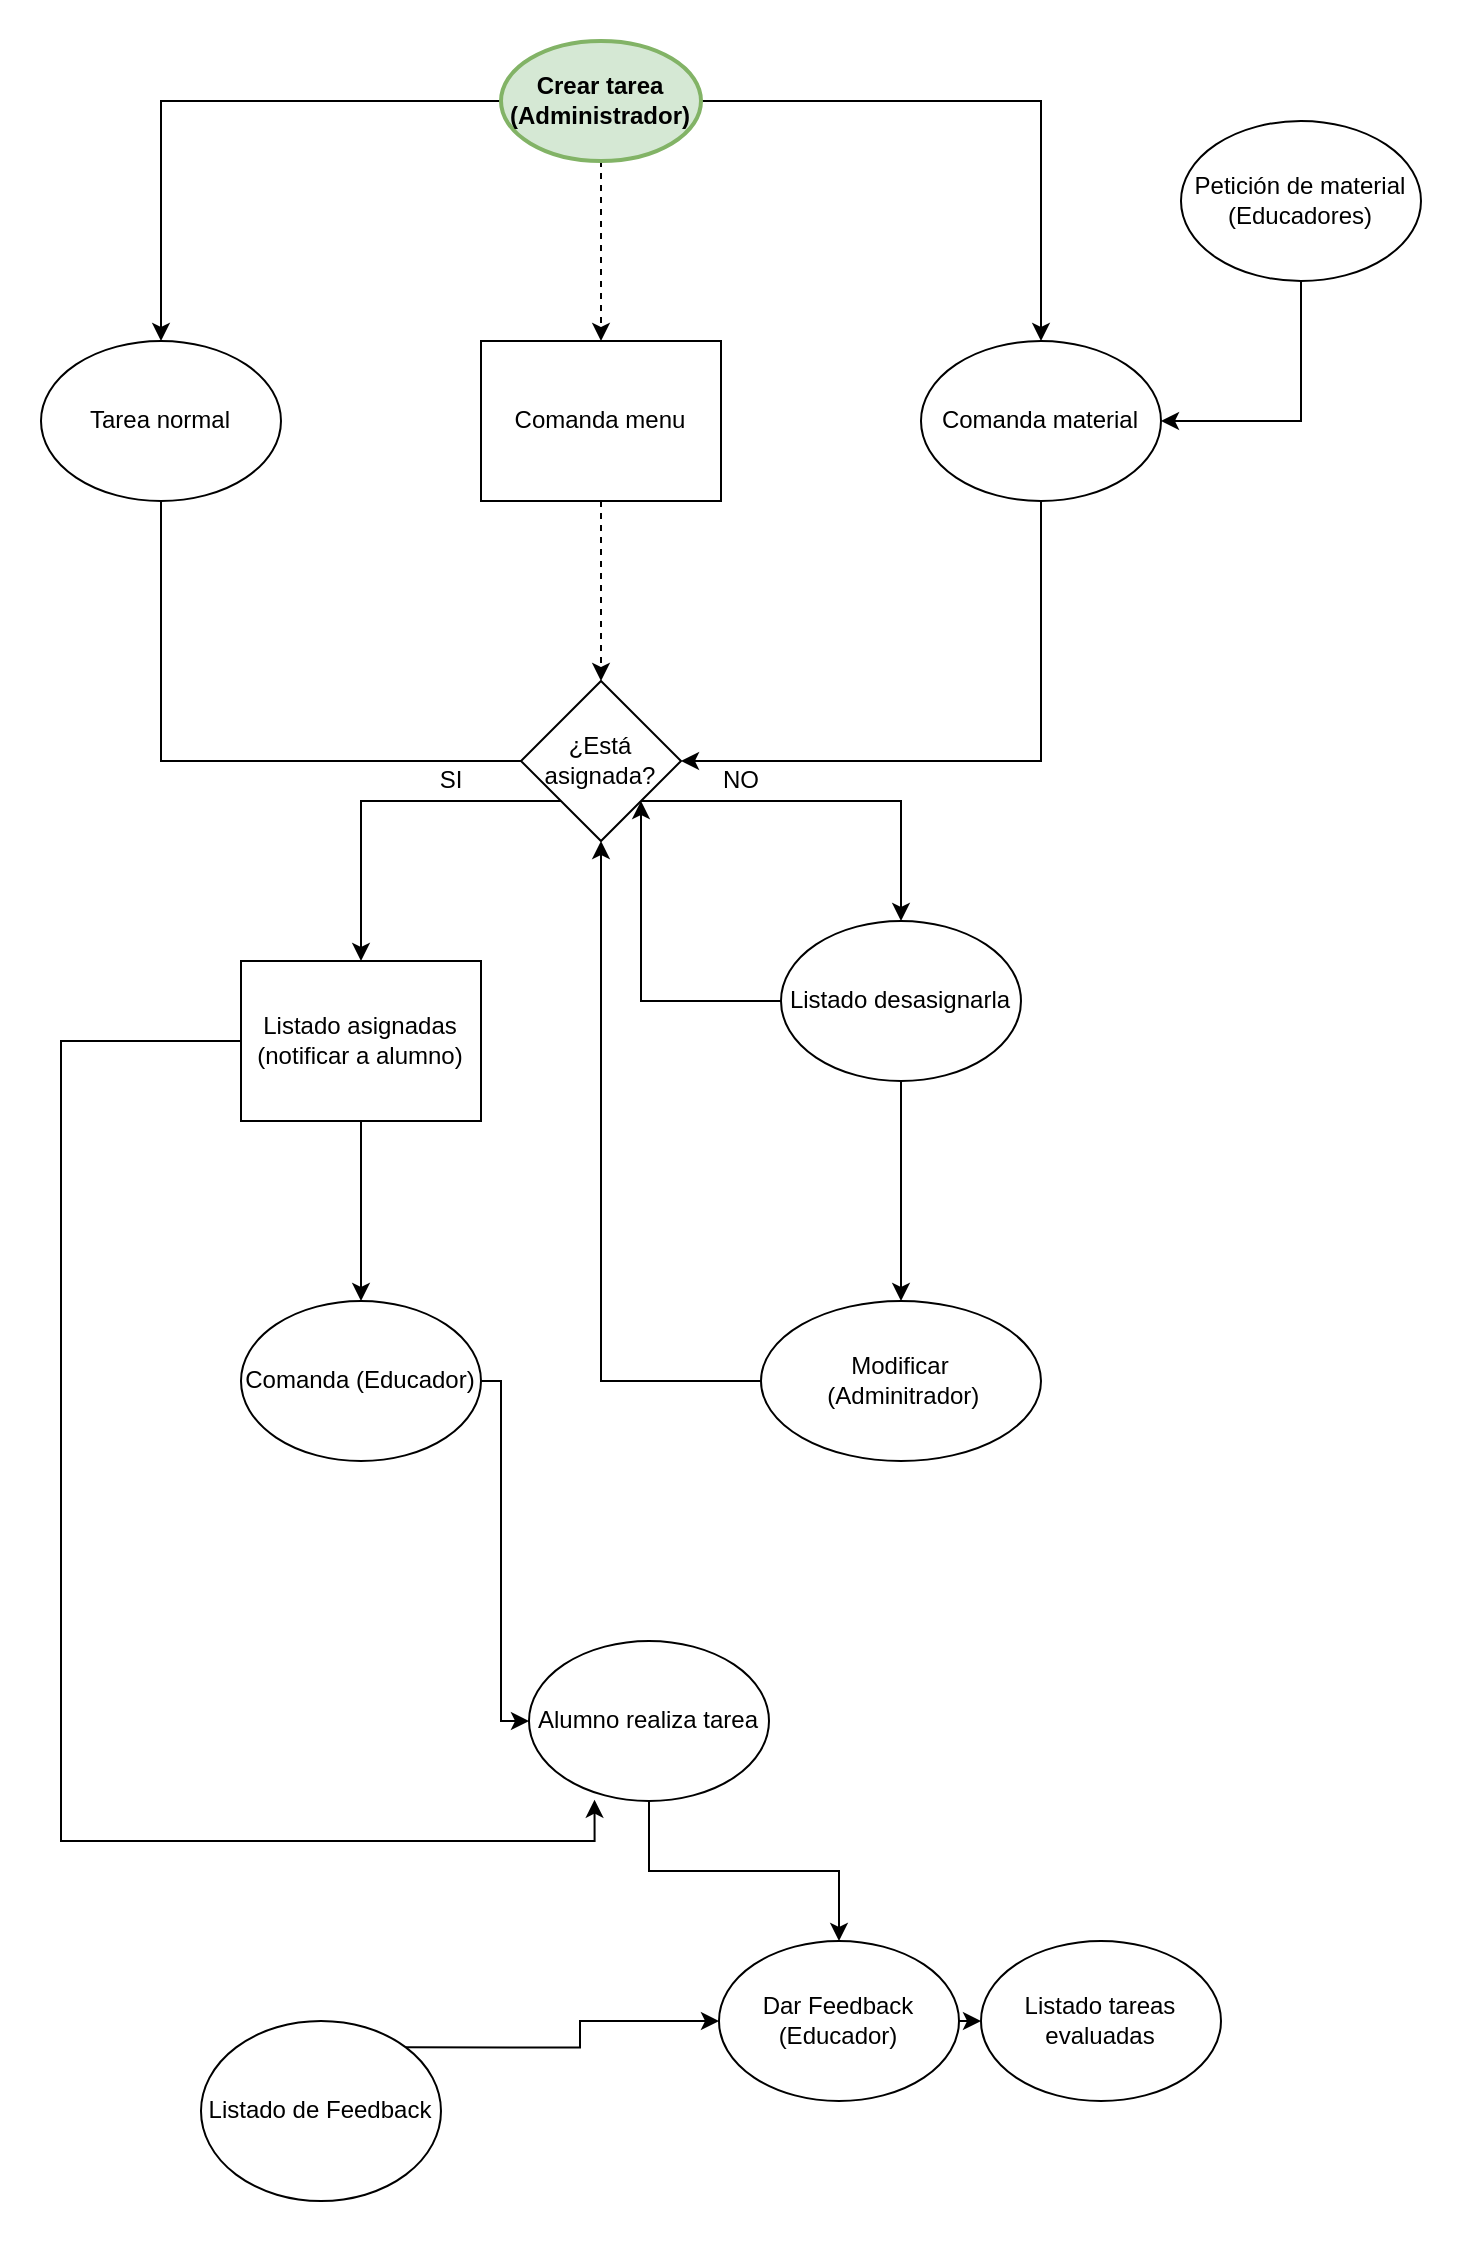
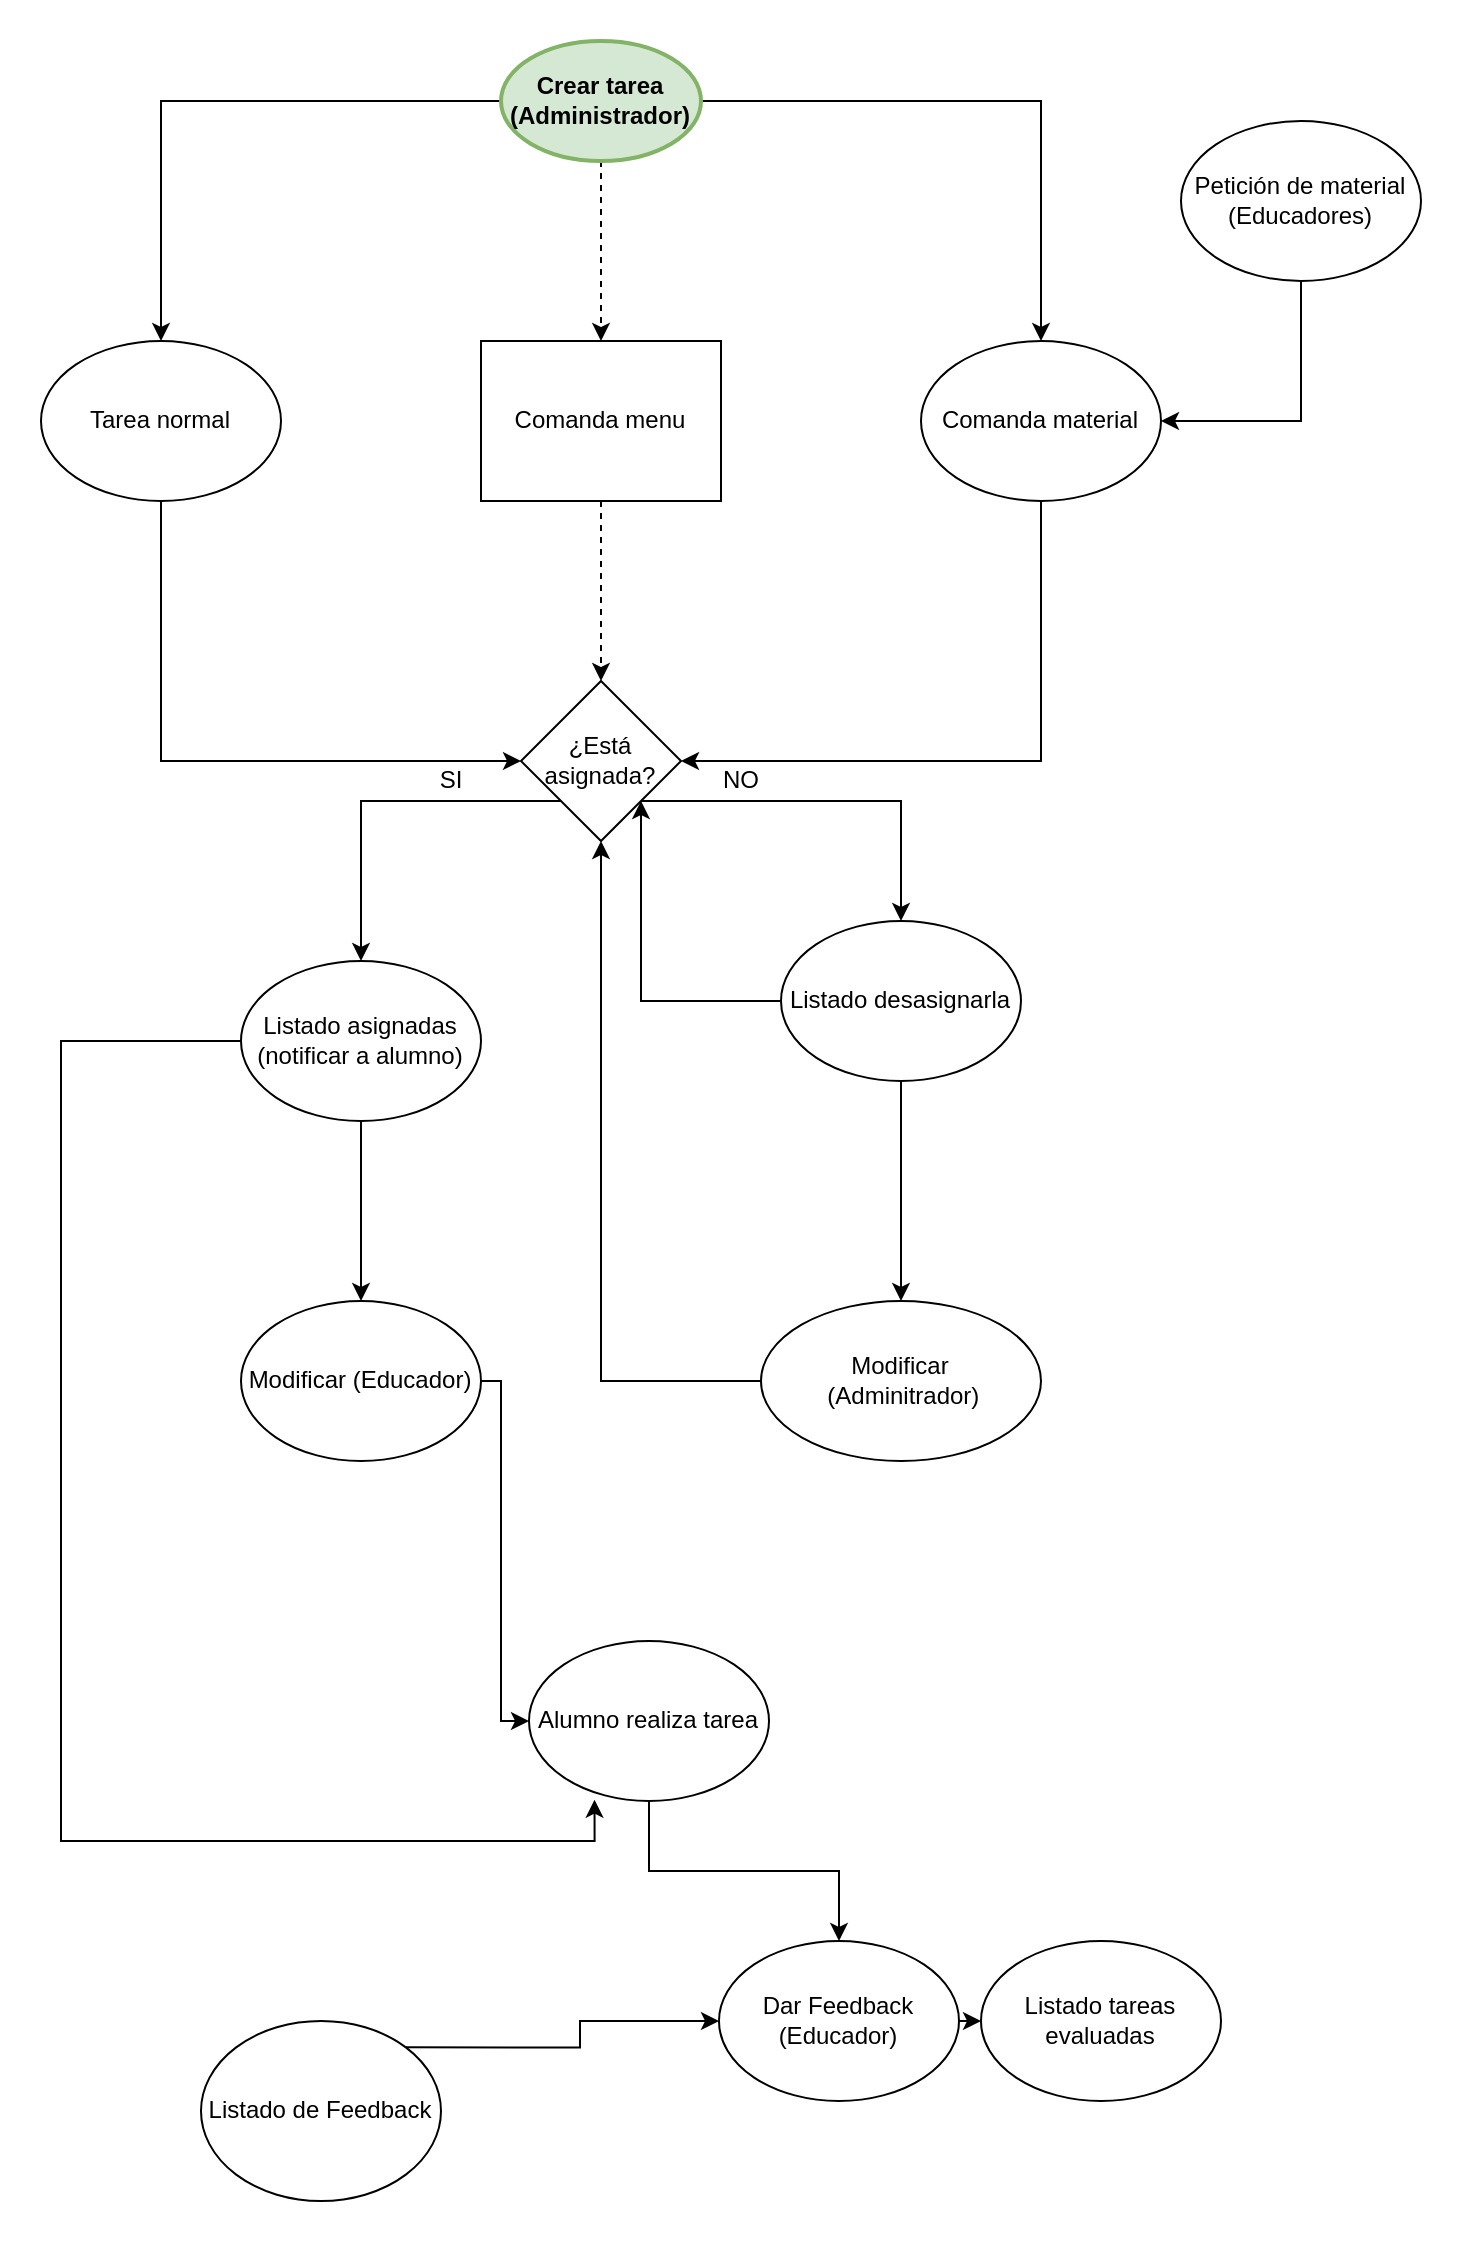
  <mxCell id="0" />
  <mxCell id="1" parent="0" />
  <mxCell id="2" style="edgeStyle=orthogonalEdgeStyle;rounded=0;orthogonalLoop=1;jettySize=auto;html=1;exitX=1;exitY=0.5;exitDx=0;exitDy=0;exitPerimeter=0;" edge="1" parent="1" source="5" target="11"><mxGeometry relative="1" as="geometry" /></mxCell>
  <mxCell id="3" style="edgeStyle=orthogonalEdgeStyle;rounded=0;orthogonalLoop=1;jettySize=auto;html=1;exitX=0.5;exitY=1;exitDx=0;exitDy=0;exitPerimeter=0;entryX=0.5;entryY=0;entryDx=0;entryDy=0;dashed=1;" edge="1" parent="1" source="5" target="9"><mxGeometry relative="1" as="geometry" /></mxCell>
  <mxCell id="4" style="edgeStyle=orthogonalEdgeStyle;rounded=0;orthogonalLoop=1;jettySize=auto;html=1;exitX=0;exitY=0.5;exitDx=0;exitDy=0;exitPerimeter=0;entryX=0.5;entryY=0;entryDx=0;entryDy=0;" edge="1" parent="1" source="5" target="7"><mxGeometry relative="1" as="geometry" /></mxCell>
  <mxCell id="5" value="&lt;b&gt;Crear tarea&lt;br&gt;(Administrador)&lt;br&gt;&lt;/b&gt;" style="strokeWidth=2;html=1;shape=mxgraph.flowchart.start_1;whiteSpace=wrap;rounded=1;fillColor=#d5e8d4;strokeColor=#82b366;" vertex="1" parent="1"><mxGeometry x="250" y="20" width="100" height="60" as="geometry" /></mxCell>
- <mxCell id="6" style="edgeStyle=orthogonalEdgeStyle;rounded=0;orthogonalLoop=1;jettySize=auto;html=1;exitX=0.5;exitY=1;exitDx=0;exitDy=0;entryX=0;entryY=0.5;entryDx=0;entryDy=0;endArrow=none;" edge="1" parent="1" source="7" target="16"><mxGeometry relative="1" as="geometry" /></mxCell>
+ <mxCell id="6" style="edgeStyle=orthogonalEdgeStyle;rounded=0;orthogonalLoop=1;jettySize=auto;html=1;exitX=0.5;exitY=1;exitDx=0;exitDy=0;entryX=0;entryY=0.5;entryDx=0;entryDy=0;" edge="1" parent="1" source="7" target="16"><mxGeometry relative="1" as="geometry" /></mxCell>
  <mxCell id="7" value="Tarea normal&lt;br&gt;" style="ellipse;whiteSpace=wrap;html=1;" vertex="1" parent="1"><mxGeometry x="20" y="170" width="120" height="80" as="geometry" /></mxCell>
  <mxCell id="8" style="edgeStyle=orthogonalEdgeStyle;rounded=0;orthogonalLoop=1;jettySize=auto;html=1;exitX=0.5;exitY=1;exitDx=0;exitDy=0;entryX=0.5;entryY=0;entryDx=0;entryDy=0;dashed=1;" edge="1" parent="1" source="9" target="16"><mxGeometry relative="1" as="geometry" /></mxCell>
  <mxCell id="9" value="Comanda menu" style="whiteSpace=wrap;html=1;rounded=0;" vertex="1" parent="1"><mxGeometry x="240" y="170" width="120" height="80" as="geometry" /></mxCell>
  <mxCell id="10" style="edgeStyle=orthogonalEdgeStyle;rounded=0;orthogonalLoop=1;jettySize=auto;html=1;exitX=0.5;exitY=1;exitDx=0;exitDy=0;entryX=1;entryY=0.5;entryDx=0;entryDy=0;" edge="1" parent="1" source="11" target="16"><mxGeometry relative="1" as="geometry" /></mxCell>
  <mxCell id="11" value="Comanda material" style="ellipse;whiteSpace=wrap;html=1;" vertex="1" parent="1"><mxGeometry x="460" y="170" width="120" height="80" as="geometry" /></mxCell>
  <mxCell id="12" style="edgeStyle=orthogonalEdgeStyle;rounded=0;orthogonalLoop=1;jettySize=auto;html=1;exitX=0.5;exitY=1;exitDx=0;exitDy=0;entryX=1;entryY=0.5;entryDx=0;entryDy=0;" edge="1" parent="1" source="13" target="11"><mxGeometry relative="1" as="geometry"><Array as="points"><mxPoint x="650" y="210" /></Array></mxGeometry></mxCell>
  <mxCell id="13" value="Petición de material (Educadores)" style="ellipse;whiteSpace=wrap;html=1;" vertex="1" parent="1"><mxGeometry x="590" y="60" width="120" height="80" as="geometry" /></mxCell>
  <mxCell id="14" style="edgeStyle=orthogonalEdgeStyle;rounded=0;orthogonalLoop=1;jettySize=auto;html=1;exitX=0;exitY=1;exitDx=0;exitDy=0;entryX=0.5;entryY=0;entryDx=0;entryDy=0;" edge="1" parent="1" source="16" target="22"><mxGeometry relative="1" as="geometry" /></mxCell>
  <mxCell id="15" style="edgeStyle=orthogonalEdgeStyle;rounded=0;orthogonalLoop=1;jettySize=auto;html=1;exitX=1;exitY=1;exitDx=0;exitDy=0;entryX=0.5;entryY=0;entryDx=0;entryDy=0;" edge="1" parent="1" source="16" target="19"><mxGeometry relative="1" as="geometry" /></mxCell>
  <mxCell id="16" value="¿Está asignada?" style="rhombus;whiteSpace=wrap;html=1;" vertex="1" parent="1"><mxGeometry x="260" y="340" width="80" height="80" as="geometry" /></mxCell>
  <mxCell id="17" style="edgeStyle=orthogonalEdgeStyle;rounded=0;orthogonalLoop=1;jettySize=auto;html=1;exitX=0.5;exitY=1;exitDx=0;exitDy=0;entryX=0.5;entryY=0;entryDx=0;entryDy=0;" edge="1" parent="1" source="19" target="28"><mxGeometry relative="1" as="geometry" /></mxCell>
  <mxCell id="18" style="edgeStyle=orthogonalEdgeStyle;rounded=0;orthogonalLoop=1;jettySize=auto;html=1;exitX=0;exitY=0.5;exitDx=0;exitDy=0;entryX=1;entryY=1;entryDx=0;entryDy=0;" edge="1" parent="1" source="19" target="16"><mxGeometry relative="1" as="geometry" /></mxCell>
  <mxCell id="19" value="Listado desasignarla" style="ellipse;whiteSpace=wrap;html=1;" vertex="1" parent="1"><mxGeometry x="390" y="460" width="120" height="80" as="geometry" /></mxCell>
  <mxCell id="20" style="edgeStyle=orthogonalEdgeStyle;rounded=0;orthogonalLoop=1;jettySize=auto;html=1;exitX=0.5;exitY=1;exitDx=0;exitDy=0;entryX=0.5;entryY=0;entryDx=0;entryDy=0;" edge="1" parent="1" source="22" target="26"><mxGeometry relative="1" as="geometry" /></mxCell>
  <mxCell id="21" style="edgeStyle=orthogonalEdgeStyle;rounded=0;orthogonalLoop=1;jettySize=auto;html=1;exitX=0;exitY=0.5;exitDx=0;exitDy=0;entryX=0.273;entryY=0.992;entryDx=0;entryDy=0;entryPerimeter=0;" edge="1" parent="1" source="22" target="32"><mxGeometry relative="1" as="geometry"><Array as="points"><mxPoint x="30" y="520" /><mxPoint x="30" y="920" /><mxPoint x="297" y="920" /></Array></mxGeometry></mxCell>
- <mxCell id="22" value="Listado asignadas (notificar a alumno)" style="whiteSpace=wrap;html=1;rounded=0;" vertex="1" parent="1"><mxGeometry x="120" y="480" width="120" height="80" as="geometry" /></mxCell>
+ <mxCell id="22" value="Listado asignadas (notificar a alumno)" style="ellipse;whiteSpace=wrap;html=1;" vertex="1" parent="1"><mxGeometry x="120" y="480" width="120" height="80" as="geometry" /></mxCell>
  <mxCell id="23" value="SI" style="text;html=1;align=center;verticalAlign=middle;resizable=0;points=[];autosize=1;strokeColor=none;fillColor=none;" vertex="1" parent="1"><mxGeometry x="210" y="375" width="30" height="30" as="geometry" /></mxCell>
  <mxCell id="24" value="NO" style="text;html=1;align=center;verticalAlign=middle;resizable=0;points=[];autosize=1;strokeColor=none;fillColor=none;" vertex="1" parent="1"><mxGeometry x="350" y="375" width="40" height="30" as="geometry" /></mxCell>
  <mxCell id="25" style="edgeStyle=orthogonalEdgeStyle;rounded=0;orthogonalLoop=1;jettySize=auto;html=1;entryX=0;entryY=0.5;entryDx=0;entryDy=0;" edge="1" parent="1" source="26" target="32"><mxGeometry relative="1" as="geometry"><Array as="points"><mxPoint x="250" y="690" /><mxPoint x="250" y="860" /></Array></mxGeometry></mxCell>
- <mxCell id="26" value="Comanda (Educador)" style="ellipse;whiteSpace=wrap;html=1;rounded=1;" vertex="1" parent="1"><mxGeometry x="120" y="650" width="120" height="80" as="geometry" /></mxCell>
+ <mxCell id="26" value="Modificar (Educador)" style="ellipse;whiteSpace=wrap;html=1;rounded=1;" vertex="1" parent="1"><mxGeometry x="120" y="650" width="120" height="80" as="geometry" /></mxCell>
  <mxCell id="27" style="edgeStyle=orthogonalEdgeStyle;rounded=0;orthogonalLoop=1;jettySize=auto;html=1;exitX=0;exitY=0.5;exitDx=0;exitDy=0;" edge="1" parent="1" source="28" target="16"><mxGeometry relative="1" as="geometry" /></mxCell>
  <mxCell id="28" value="Modificar&lt;br&gt;&amp;nbsp;(Adminitrador)" style="ellipse;whiteSpace=wrap;html=1;" vertex="1" parent="1"><mxGeometry x="380" y="650" width="140" height="80" as="geometry" /></mxCell>
  <mxCell id="29" style="edgeStyle=orthogonalEdgeStyle;rounded=0;orthogonalLoop=1;jettySize=auto;html=1;exitX=1;exitY=0.5;exitDx=0;exitDy=0;entryX=0;entryY=0.5;entryDx=0;entryDy=0;" edge="1" parent="1" source="30" target="33"><mxGeometry relative="1" as="geometry" /></mxCell>
  <mxCell id="30" value="Dar Feedback&lt;br&gt;(Educador)" style="ellipse;whiteSpace=wrap;html=1;rounded=1;" vertex="1" parent="1"><mxGeometry x="359" y="970" width="120" height="80" as="geometry" /></mxCell>
  <mxCell id="31" style="edgeStyle=orthogonalEdgeStyle;rounded=0;orthogonalLoop=1;jettySize=auto;html=1;exitX=0.5;exitY=1;exitDx=0;exitDy=0;entryX=0.5;entryY=0;entryDx=0;entryDy=0;" edge="1" parent="1" source="32" target="30"><mxGeometry relative="1" as="geometry" /></mxCell>
  <mxCell id="32" value="Alumno realiza tarea" style="ellipse;whiteSpace=wrap;html=1;" vertex="1" parent="1"><mxGeometry x="264" y="820" width="120" height="80" as="geometry" /></mxCell>
  <mxCell id="33" value="Listado tareas evaluadas" style="ellipse;whiteSpace=wrap;html=1;rounded=1;" vertex="1" parent="1"><mxGeometry x="490" y="970" width="120" height="80" as="geometry" /></mxCell>
  <mxCell id="34" style="edgeStyle=orthogonalEdgeStyle;rounded=0;orthogonalLoop=1;jettySize=auto;html=1;exitX=1;exitY=0;exitDx=0;exitDy=0;" edge="1" parent="1" source="35" target="30"><mxGeometry relative="1" as="geometry" /></mxCell>
  <mxCell id="35" value="Listado de Feedback" style="ellipse;whiteSpace=wrap;html=1;" vertex="1" parent="1"><mxGeometry x="100" y="1010" width="120" height="90" as="geometry" /></mxCell>
